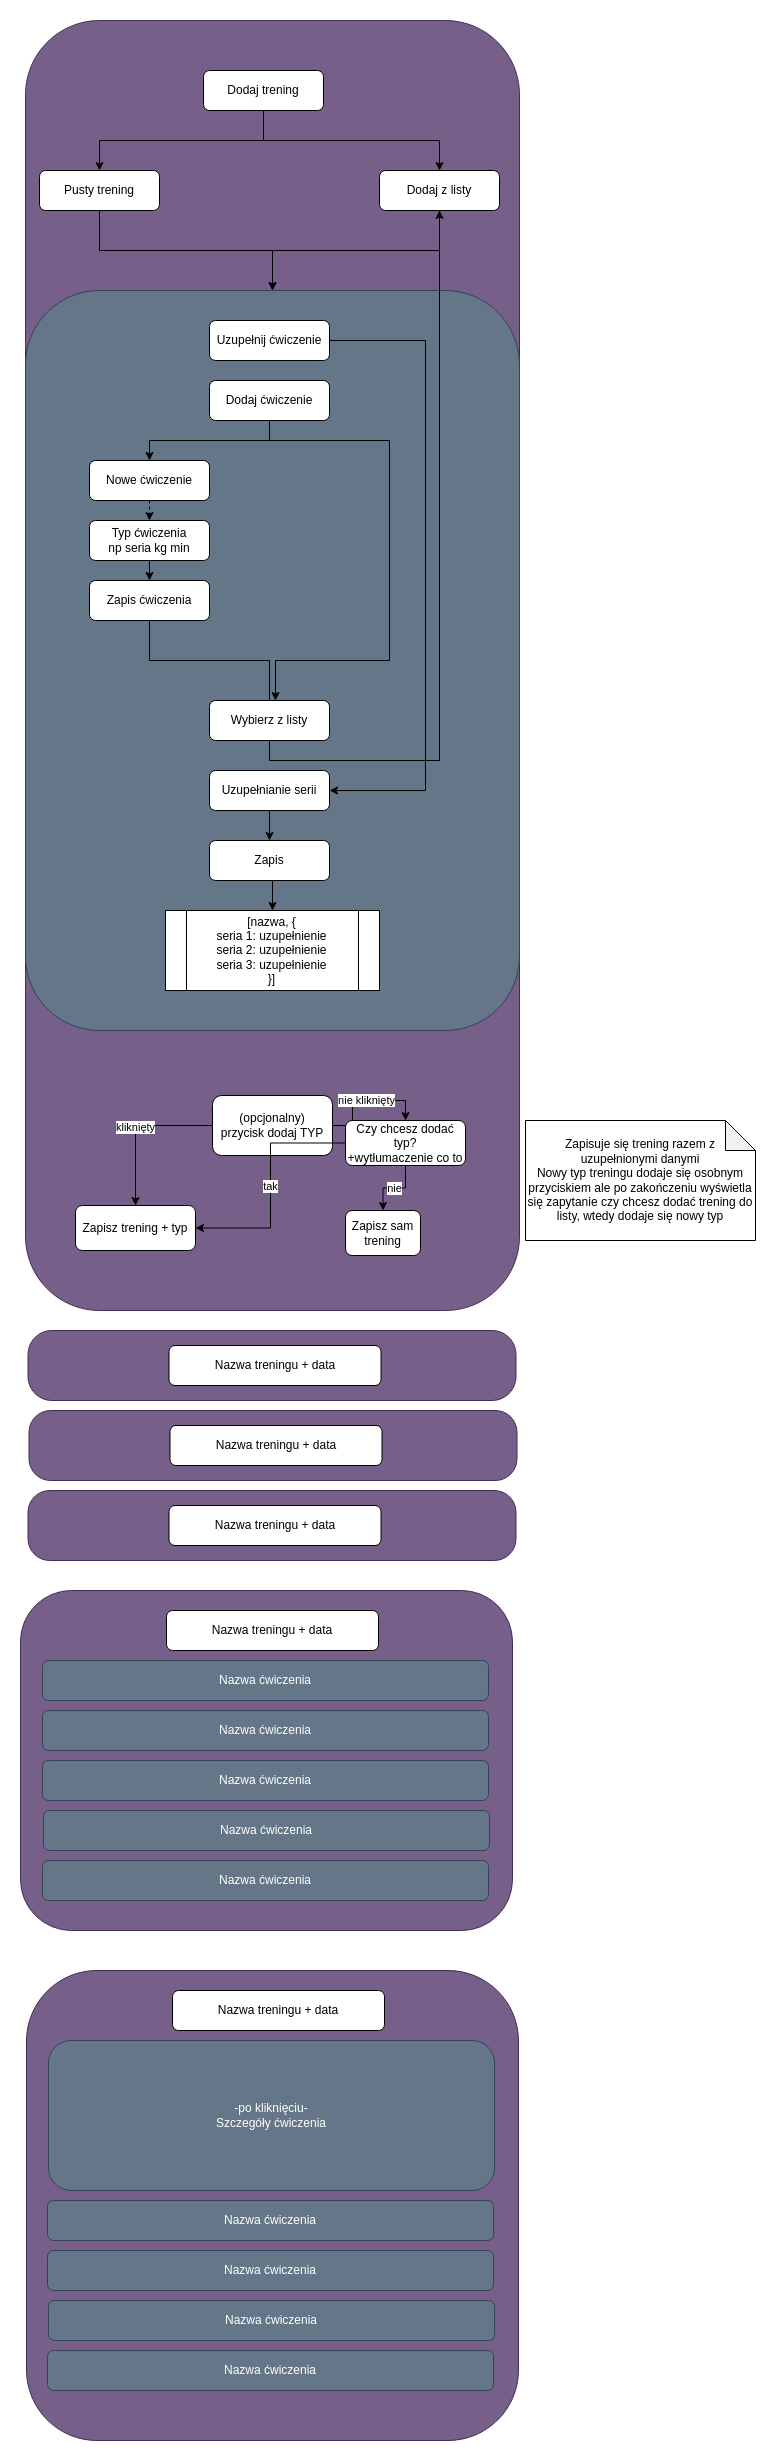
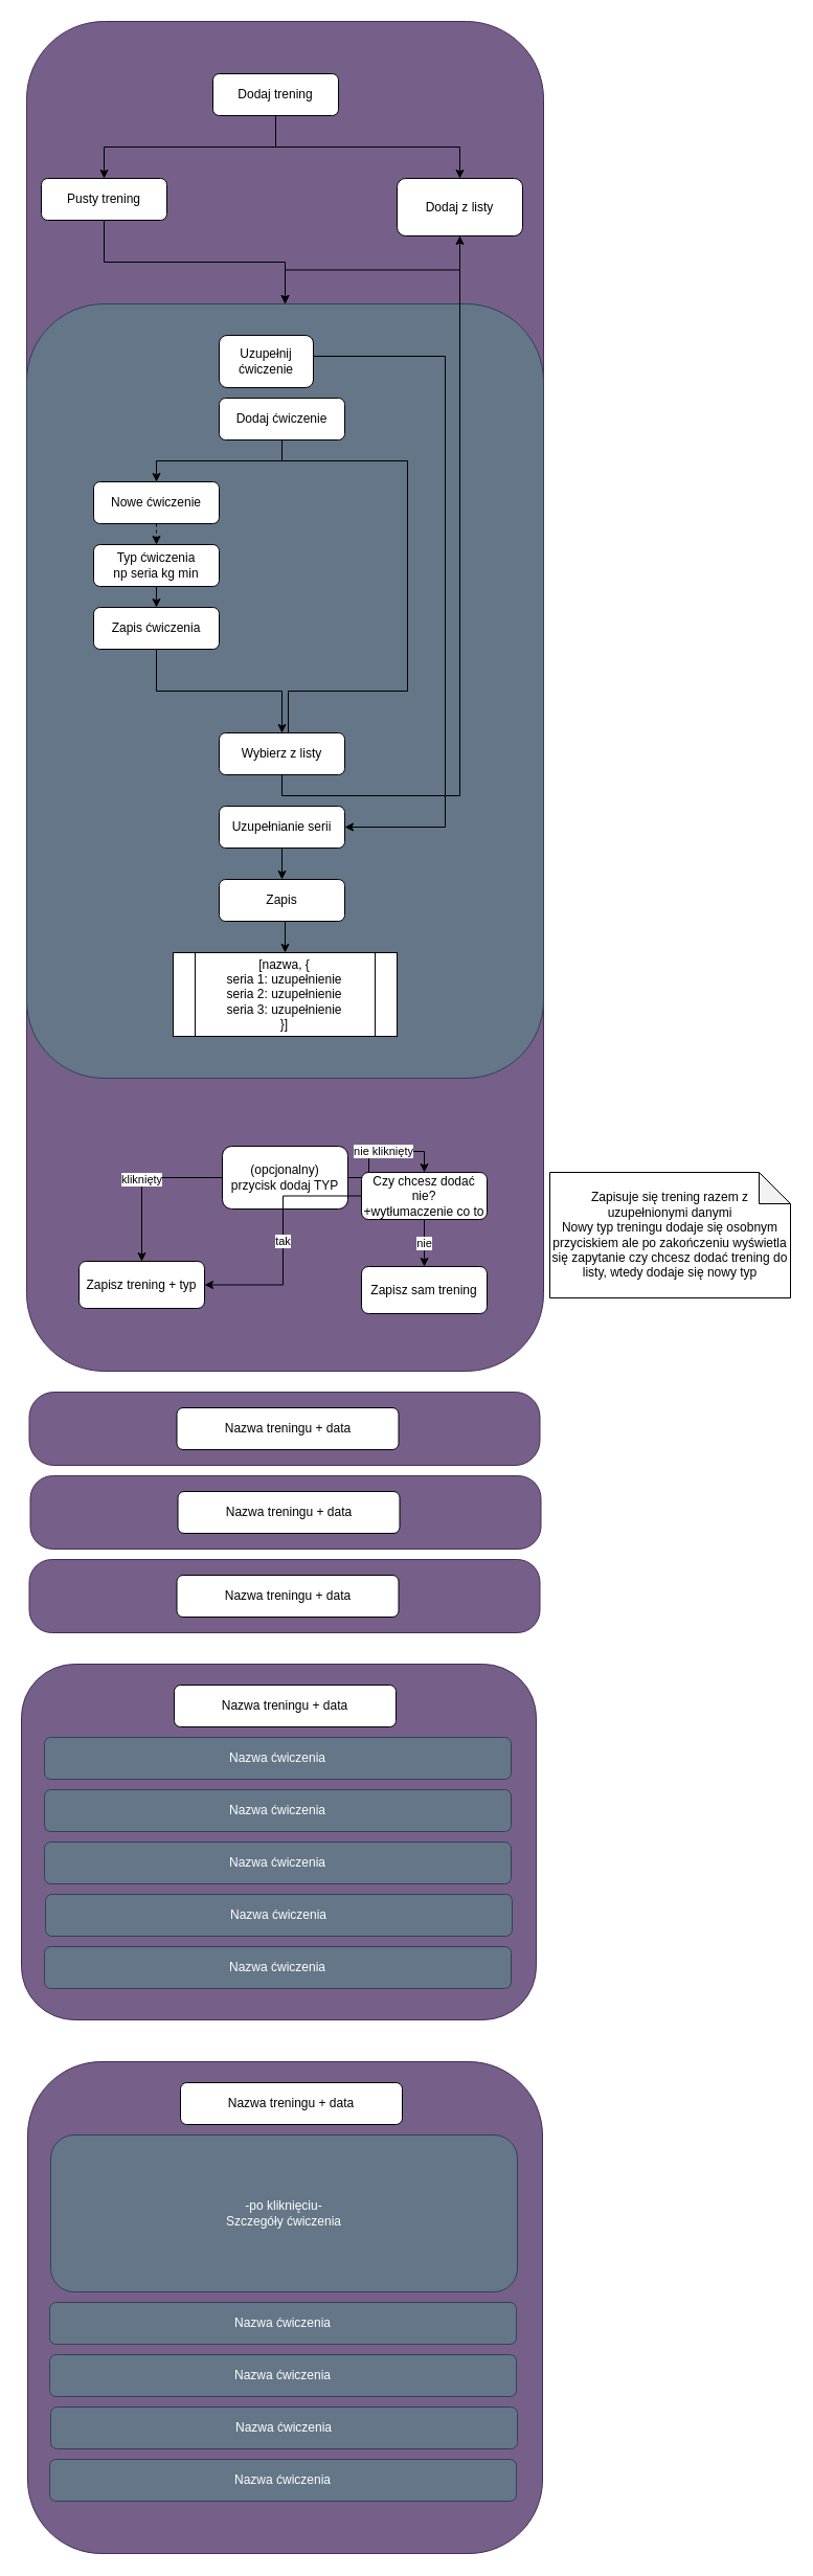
  <mxCell id="0" />
  <mxCell id="1" parent="0" />
  <mxCell id="2" value="" style="rounded=1;whiteSpace=wrap;html=1;fillColor=#76608a;fontColor=#ffffff;strokeColor=#432D57;" vertex="1" parent="1"><mxGeometry x="25" y="20" width="494" height="1290" as="geometry" /></mxCell>
  <mxCell id="3" style="edgeStyle=orthogonalEdgeStyle;rounded=0;orthogonalLoop=1;jettySize=auto;html=1;exitX=0.5;exitY=1;exitDx=0;exitDy=0;" edge="1" parent="1" source="5" target="7"><mxGeometry relative="1" as="geometry" /></mxCell>
  <mxCell id="4" style="edgeStyle=orthogonalEdgeStyle;rounded=0;orthogonalLoop=1;jettySize=auto;html=1;exitX=0.5;exitY=1;exitDx=0;exitDy=0;entryX=0.5;entryY=0;entryDx=0;entryDy=0;" edge="1" parent="1" source="5" target="9"><mxGeometry relative="1" as="geometry" /></mxCell>
  <mxCell id="5" value="Dodaj trening" style="rounded=1;whiteSpace=wrap;html=1;" vertex="1" parent="1"><mxGeometry x="203" y="70" width="120" height="40" as="geometry" /></mxCell>
  <mxCell id="6" style="edgeStyle=orthogonalEdgeStyle;rounded=0;orthogonalLoop=1;jettySize=auto;html=1;exitX=0.5;exitY=1;exitDx=0;exitDy=0;entryX=0.5;entryY=0;entryDx=0;entryDy=0;" edge="1" parent="1" source="7" target="10"><mxGeometry relative="1" as="geometry" /></mxCell>
- <mxCell id="7" value="Dodaj z listy" style="rounded=1;whiteSpace=wrap;html=1;" vertex="1" parent="1"><mxGeometry x="379" y="170" width="120" height="40" as="geometry" /></mxCell>
+ <mxCell id="7" value="Dodaj z listy" style="rounded=1;whiteSpace=wrap;html=1;" vertex="1" parent="1"><mxGeometry x="379" y="170" width="120" height="55" as="geometry" /></mxCell>
  <mxCell id="8" style="edgeStyle=orthogonalEdgeStyle;rounded=0;orthogonalLoop=1;jettySize=auto;html=1;exitX=0.5;exitY=1;exitDx=0;exitDy=0;entryX=0.5;entryY=0;entryDx=0;entryDy=0;" edge="1" parent="1" source="9" target="10"><mxGeometry relative="1" as="geometry" /></mxCell>
  <mxCell id="9" value="Pusty trening" style="rounded=1;whiteSpace=wrap;html=1;" vertex="1" parent="1"><mxGeometry x="39" y="170" width="120" height="40" as="geometry" /></mxCell>
  <mxCell id="10" value="" style="rounded=1;whiteSpace=wrap;html=1;fillColor=#647687;strokeColor=#314354;fontColor=#ffffff;" vertex="1" parent="1"><mxGeometry x="25" y="290" width="494" height="740" as="geometry" /></mxCell>
  <mxCell id="11" style="edgeStyle=orthogonalEdgeStyle;rounded=0;orthogonalLoop=1;jettySize=auto;html=1;exitX=0.5;exitY=1;exitDx=0;exitDy=0;entryX=0.5;entryY=0;entryDx=0;entryDy=0;" edge="1" parent="1" source="13" target="15"><mxGeometry relative="1" as="geometry"><Array as="points"><mxPoint x="269" y="440" /><mxPoint x="149" y="440" /></Array></mxGeometry></mxCell>
- <mxCell id="12" style="edgeStyle=orthogonalEdgeStyle;rounded=0;orthogonalLoop=1;jettySize=auto;html=1;exitX=0.5;exitY=1;exitDx=0;exitDy=0;" edge="1" parent="1" source="13" target="17"><mxGeometry relative="1" as="geometry"><Array as="points"><mxPoint x="269" y="440" /><mxPoint x="389" y="440" /><mxPoint x="389" y="660" /><mxPoint x="275" y="660" /></Array></mxGeometry></mxCell>
+ <mxCell id="12" style="edgeStyle=orthogonalEdgeStyle;rounded=0;orthogonalLoop=1;jettySize=auto;html=1;exitX=0.5;exitY=1;exitDx=0;exitDy=0;endArrow=none;" edge="1" parent="1" source="13" target="17"><mxGeometry relative="1" as="geometry"><Array as="points"><mxPoint x="269" y="440" /><mxPoint x="389" y="440" /><mxPoint x="389" y="660" /><mxPoint x="275" y="660" /></Array></mxGeometry></mxCell>
  <mxCell id="13" value="Dodaj ćwiczenie" style="rounded=1;whiteSpace=wrap;html=1;" vertex="1" parent="1"><mxGeometry x="209" y="380" width="120" height="40" as="geometry" /></mxCell>
  <mxCell id="14" style="edgeStyle=orthogonalEdgeStyle;rounded=0;orthogonalLoop=1;jettySize=auto;html=1;exitX=0.5;exitY=1;exitDx=0;exitDy=0;entryX=0.5;entryY=0;entryDx=0;entryDy=0;dashed=1;" edge="1" parent="1" source="15" target="19"><mxGeometry relative="1" as="geometry" /></mxCell>
  <mxCell id="15" value="Nowe ćwiczenie" style="rounded=1;whiteSpace=wrap;html=1;" vertex="1" parent="1"><mxGeometry x="89" y="460" width="120" height="40" as="geometry" /></mxCell>
  <mxCell id="16" style="edgeStyle=orthogonalEdgeStyle;rounded=0;orthogonalLoop=1;jettySize=auto;html=1;exitX=0.5;exitY=1;exitDx=0;exitDy=0;" edge="1" parent="1" source="17" target="7"><mxGeometry relative="1" as="geometry" /></mxCell>
  <mxCell id="17" value="Wybierz z listy" style="rounded=1;whiteSpace=wrap;html=1;" vertex="1" parent="1"><mxGeometry x="209" y="700" width="120" height="40" as="geometry" /></mxCell>
  <mxCell id="18" style="edgeStyle=orthogonalEdgeStyle;rounded=0;orthogonalLoop=1;jettySize=auto;html=1;exitX=0.5;exitY=1;exitDx=0;exitDy=0;entryX=0.5;entryY=0;entryDx=0;entryDy=0;" edge="1" parent="1" source="19" target="21"><mxGeometry relative="1" as="geometry" /></mxCell>
  <mxCell id="19" value="Typ ćwiczenia&lt;br&gt;np seria kg min" style="rounded=1;whiteSpace=wrap;html=1;" vertex="1" parent="1"><mxGeometry x="89" y="520" width="120" height="40" as="geometry" /></mxCell>
- <mxCell id="20" style="edgeStyle=orthogonalEdgeStyle;rounded=0;orthogonalLoop=1;jettySize=auto;html=1;exitX=0.5;exitY=1;exitDx=0;exitDy=0;entryX=0.5;entryY=0;entryDx=0;entryDy=0;endArrow=none;" edge="1" parent="1" source="21" target="17"><mxGeometry relative="1" as="geometry" /></mxCell>
+ <mxCell id="20" style="edgeStyle=orthogonalEdgeStyle;rounded=0;orthogonalLoop=1;jettySize=auto;html=1;exitX=0.5;exitY=1;exitDx=0;exitDy=0;entryX=0.5;entryY=0;entryDx=0;entryDy=0;" edge="1" parent="1" source="21" target="17"><mxGeometry relative="1" as="geometry" /></mxCell>
  <mxCell id="21" value="Zapis ćwiczenia" style="rounded=1;whiteSpace=wrap;html=1;" vertex="1" parent="1"><mxGeometry x="89" y="580" width="120" height="40" as="geometry" /></mxCell>
  <mxCell id="22" style="edgeStyle=orthogonalEdgeStyle;rounded=0;orthogonalLoop=1;jettySize=auto;html=1;exitX=0.5;exitY=1;exitDx=0;exitDy=0;entryX=0.5;entryY=0;entryDx=0;entryDy=0;" edge="1" parent="1" source="23" target="25"><mxGeometry relative="1" as="geometry" /></mxCell>
  <mxCell id="23" value="Uzupełnianie serii" style="rounded=1;whiteSpace=wrap;html=1;" vertex="1" parent="1"><mxGeometry x="209" y="770" width="120" height="40" as="geometry" /></mxCell>
  <mxCell id="24" style="edgeStyle=orthogonalEdgeStyle;rounded=0;orthogonalLoop=1;jettySize=auto;html=1;exitX=0.5;exitY=1;exitDx=0;exitDy=0;entryX=0.5;entryY=0;entryDx=0;entryDy=0;" edge="1" parent="1" source="25" target="26"><mxGeometry relative="1" as="geometry" /></mxCell>
  <mxCell id="25" value="Zapis" style="rounded=1;whiteSpace=wrap;html=1;" vertex="1" parent="1"><mxGeometry x="209" y="840" width="120" height="40" as="geometry" /></mxCell>
  <mxCell id="26" value="[nazwa, {&lt;br&gt;seria 1: uzupełnienie&lt;br&gt;seria 2: uzupełnienie&lt;br&gt;seria 3: uzupełnienie&lt;br&gt;}]" style="shape=process;whiteSpace=wrap;html=1;backgroundOutline=1;" vertex="1" parent="1"><mxGeometry x="165" y="910" width="214" height="80" as="geometry" /></mxCell>
  <mxCell id="27" value="Zapisuje się trening razem z uzupełnionymi danymi&lt;br&gt;Nowy typ treningu dodaje się osobnym przyciskiem ale po zakończeniu wyświetla się zapytanie czy chcesz dodać trening do listy, wtedy dodaje się nowy typ" style="shape=note;whiteSpace=wrap;html=1;backgroundOutline=1;darkOpacity=0.05;" vertex="1" parent="1"><mxGeometry x="525" y="1120" width="230" height="120" as="geometry" /></mxCell>
  <mxCell id="28" value="Zapisz trening + typ" style="rounded=1;whiteSpace=wrap;html=1;" vertex="1" parent="1"><mxGeometry x="75" y="1205" width="120" height="45" as="geometry" /></mxCell>
  <mxCell id="29" value="kliknięty" style="edgeStyle=orthogonalEdgeStyle;rounded=0;orthogonalLoop=1;jettySize=auto;html=1;exitX=0;exitY=0.5;exitDx=0;exitDy=0;" edge="1" parent="1" source="31" target="28"><mxGeometry relative="1" as="geometry" /></mxCell>
  <mxCell id="30" value="nie kliknięty" style="edgeStyle=orthogonalEdgeStyle;rounded=0;orthogonalLoop=1;jettySize=auto;html=1;exitX=1;exitY=0.5;exitDx=0;exitDy=0;entryX=0.5;entryY=0;entryDx=0;entryDy=0;" edge="1" parent="1" source="31" target="34"><mxGeometry relative="1" as="geometry" /></mxCell>
  <mxCell id="31" value="(opcjonalny)&lt;br&gt;przycisk dodaj TYP" style="rounded=1;whiteSpace=wrap;html=1;" vertex="1" parent="1"><mxGeometry x="212" y="1095" width="120" height="60" as="geometry" /></mxCell>
  <mxCell id="32" value="nie" style="edgeStyle=orthogonalEdgeStyle;rounded=0;orthogonalLoop=1;jettySize=auto;html=1;exitX=0.5;exitY=1;exitDx=0;exitDy=0;" edge="1" parent="1" source="34" target="35"><mxGeometry relative="1" as="geometry" /></mxCell>
  <mxCell id="33" value="tak" style="edgeStyle=orthogonalEdgeStyle;rounded=0;orthogonalLoop=1;jettySize=auto;html=1;exitX=0;exitY=0.5;exitDx=0;exitDy=0;entryX=1;entryY=0.5;entryDx=0;entryDy=0;" edge="1" parent="1" source="34" target="28"><mxGeometry relative="1" as="geometry" /></mxCell>
- <mxCell id="34" value="Czy chcesz dodać typ?&lt;br&gt;+wytłumaczenie co to" style="rounded=1;whiteSpace=wrap;html=1;" vertex="1" parent="1"><mxGeometry x="345" y="1120" width="120" height="45" as="geometry" /></mxCell>
- <mxCell id="35" value="Zapisz sam trening" style="rounded=1;whiteSpace=wrap;html=1;" vertex="1" parent="1"><mxGeometry x="345" y="1210" width="75" height="45" as="geometry" /></mxCell>
+ <mxCell id="34" value="Czy chcesz dodać nie?&lt;br&gt;+wytłumaczenie co to" style="rounded=1;whiteSpace=wrap;html=1;" vertex="1" parent="1"><mxGeometry x="345" y="1120" width="120" height="45" as="geometry" /></mxCell>
+ <mxCell id="35" value="Zapisz sam trening" style="rounded=1;whiteSpace=wrap;html=1;" vertex="1" parent="1"><mxGeometry x="345" y="1210" width="120" height="45" as="geometry" /></mxCell>
  <mxCell id="36" style="edgeStyle=orthogonalEdgeStyle;rounded=0;orthogonalLoop=1;jettySize=auto;html=1;exitX=1;exitY=0.5;exitDx=0;exitDy=0;entryX=1;entryY=0.5;entryDx=0;entryDy=0;" edge="1" parent="1" source="37" target="23"><mxGeometry relative="1" as="geometry"><Array as="points"><mxPoint x="425" y="340" /><mxPoint x="425" y="790" /></Array></mxGeometry></mxCell>
- <mxCell id="37" value="Uzupełnij ćwiczenie" style="rounded=1;whiteSpace=wrap;html=1;" vertex="1" parent="1"><mxGeometry x="209" y="320" width="120" height="40" as="geometry" /></mxCell>
+ <mxCell id="37" value="Uzupełnij ćwiczenie" style="rounded=1;whiteSpace=wrap;html=1;" vertex="1" parent="1"><mxGeometry x="209" y="320" width="90" height="50" as="geometry" /></mxCell>
  <mxCell id="38" value="" style="rounded=1;whiteSpace=wrap;html=1;fillColor=#76608a;fontColor=#ffffff;strokeColor=#432D57;" vertex="1" parent="1"><mxGeometry x="20" y="1590" width="492" height="340" as="geometry" /></mxCell>
  <mxCell id="39" value="Nazwa treningu + data" style="rounded=1;whiteSpace=wrap;html=1;" vertex="1" parent="1"><mxGeometry x="166" y="1610" width="212" height="40" as="geometry" /></mxCell>
  <mxCell id="40" value="Nazwa ćwiczenia" style="rounded=1;whiteSpace=wrap;html=1;fillColor=#647687;fontColor=#ffffff;strokeColor=#314354;" vertex="1" parent="1"><mxGeometry x="42" y="1660" width="446" height="40" as="geometry" /></mxCell>
  <mxCell id="41" value="Nazwa ćwiczenia" style="rounded=1;whiteSpace=wrap;html=1;fillColor=#647687;fontColor=#ffffff;strokeColor=#314354;" vertex="1" parent="1"><mxGeometry x="42" y="1710" width="446" height="40" as="geometry" /></mxCell>
  <mxCell id="42" value="Nazwa ćwiczenia" style="rounded=1;whiteSpace=wrap;html=1;fillColor=#647687;fontColor=#ffffff;strokeColor=#314354;" vertex="1" parent="1"><mxGeometry x="42" y="1760" width="446" height="40" as="geometry" /></mxCell>
  <mxCell id="43" value="Nazwa ćwiczenia" style="rounded=1;whiteSpace=wrap;html=1;fillColor=#647687;fontColor=#ffffff;strokeColor=#314354;" vertex="1" parent="1"><mxGeometry x="43" y="1810" width="446" height="40" as="geometry" /></mxCell>
  <mxCell id="44" value="Nazwa ćwiczenia" style="rounded=1;whiteSpace=wrap;html=1;fillColor=#647687;fontColor=#ffffff;strokeColor=#314354;" vertex="1" parent="1"><mxGeometry x="42" y="1860" width="446" height="40" as="geometry" /></mxCell>
  <mxCell id="45" value="" style="rounded=1;whiteSpace=wrap;html=1;fillColor=#76608a;fontColor=#ffffff;strokeColor=#432D57;" vertex="1" parent="1"><mxGeometry x="26" y="1970" width="492" height="470" as="geometry" /></mxCell>
  <mxCell id="46" value="Nazwa treningu + data" style="rounded=1;whiteSpace=wrap;html=1;" vertex="1" parent="1"><mxGeometry x="172" y="1990" width="212" height="40" as="geometry" /></mxCell>
  <mxCell id="47" value="-po kliknięciu-&lt;br&gt;Szczegóły ćwiczenia" style="rounded=1;whiteSpace=wrap;html=1;fillColor=#647687;fontColor=#ffffff;strokeColor=#314354;" vertex="1" parent="1"><mxGeometry x="48" y="2040" width="446" height="150" as="geometry" /></mxCell>
  <mxCell id="48" value="Nazwa ćwiczenia" style="rounded=1;whiteSpace=wrap;html=1;fillColor=#647687;fontColor=#ffffff;strokeColor=#314354;" vertex="1" parent="1"><mxGeometry x="47" y="2200" width="446" height="40" as="geometry" /></mxCell>
  <mxCell id="49" value="Nazwa ćwiczenia" style="rounded=1;whiteSpace=wrap;html=1;fillColor=#647687;fontColor=#ffffff;strokeColor=#314354;" vertex="1" parent="1"><mxGeometry x="47" y="2250" width="446" height="40" as="geometry" /></mxCell>
  <mxCell id="50" value="Nazwa ćwiczenia" style="rounded=1;whiteSpace=wrap;html=1;fillColor=#647687;fontColor=#ffffff;strokeColor=#314354;" vertex="1" parent="1"><mxGeometry x="48" y="2300" width="446" height="40" as="geometry" /></mxCell>
  <mxCell id="51" value="Nazwa ćwiczenia" style="rounded=1;whiteSpace=wrap;html=1;fillColor=#647687;fontColor=#ffffff;strokeColor=#314354;" vertex="1" parent="1"><mxGeometry x="47" y="2350" width="446" height="40" as="geometry" /></mxCell>
  <mxCell id="52" value="" style="rounded=1;whiteSpace=wrap;html=1;fillColor=#76608a;fontColor=#ffffff;strokeColor=#432D57;arcSize=34;" vertex="1" parent="1"><mxGeometry x="27.5" y="1330" width="488" height="70" as="geometry" /></mxCell>
  <mxCell id="53" value="Nazwa treningu + data" style="rounded=1;whiteSpace=wrap;html=1;" vertex="1" parent="1"><mxGeometry x="168.5" y="1345" width="212" height="40" as="geometry" /></mxCell>
  <mxCell id="54" value="" style="rounded=1;whiteSpace=wrap;html=1;fillColor=#76608a;fontColor=#ffffff;strokeColor=#432D57;arcSize=31;" vertex="1" parent="1"><mxGeometry x="28.5" y="1410" width="488" height="70" as="geometry" /></mxCell>
  <mxCell id="55" value="Nazwa treningu + data" style="rounded=1;whiteSpace=wrap;html=1;" vertex="1" parent="1"><mxGeometry x="169.5" y="1425" width="212" height="40" as="geometry" /></mxCell>
  <mxCell id="56" value="" style="rounded=1;whiteSpace=wrap;html=1;fillColor=#76608a;fontColor=#ffffff;strokeColor=#432D57;arcSize=31;" vertex="1" parent="1"><mxGeometry x="27.5" y="1490" width="488" height="70" as="geometry" /></mxCell>
  <mxCell id="57" value="Nazwa treningu + data" style="rounded=1;whiteSpace=wrap;html=1;" vertex="1" parent="1"><mxGeometry x="168.5" y="1505" width="212" height="40" as="geometry" /></mxCell>
